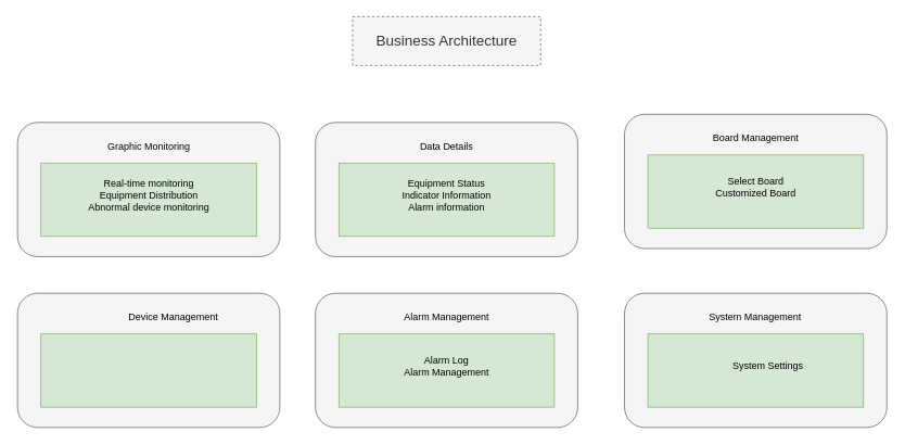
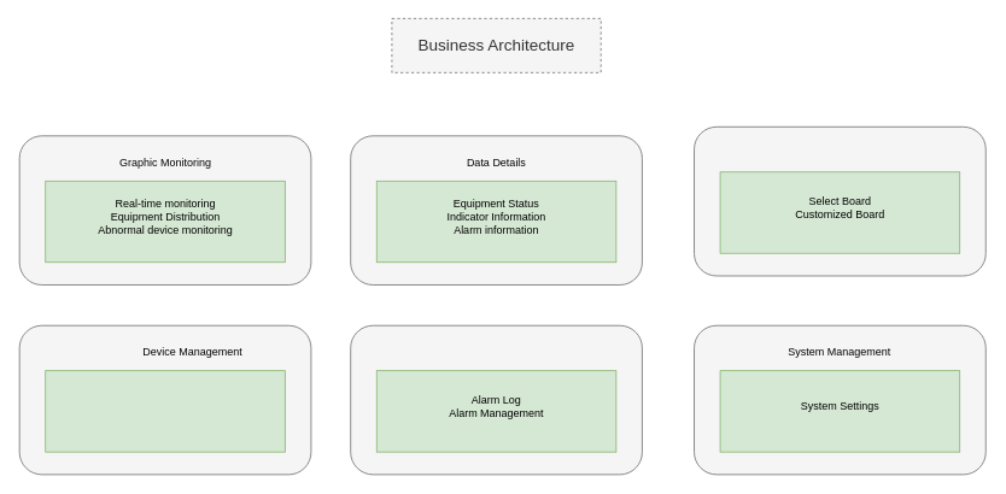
  <mxCell id="0" />
  <mxCell id="1" parent="0" />
  <mxCell id="2" value="" style="rounded=1;whiteSpace=wrap;html=1;fillColor=#f5f5f5;fontColor=#333333;strokeColor=#666666;" parent="1" vertex="1"><mxGeometry x="20.75" y="150" width="322.5" height="165" as="geometry" /></mxCell>
  <mxCell id="3" value="" style="rounded=0;whiteSpace=wrap;html=1;fillColor=#d5e8d4;strokeColor=#82b366;" parent="1" vertex="1"><mxGeometry x="49.5" y="200" width="265" height="90" as="geometry" /></mxCell>
  <mxCell id="4" value="Graphic Monitoring" style="text;html=1;strokeColor=none;fillColor=none;align=center;verticalAlign=middle;whiteSpace=wrap;rounded=0;" parent="1" vertex="1"><mxGeometry x="124.5" y="170" width="115" height="20" as="geometry" /></mxCell>
  <mxCell id="5" value="&lt;div&gt;Real-time monitoring&lt;/div&gt;&lt;div&gt;Equipment Distribution&lt;/div&gt;&lt;div&gt;Abnormal device monitoring&lt;/div&gt;" style="text;html=1;strokeColor=none;fillColor=none;align=center;verticalAlign=middle;whiteSpace=wrap;rounded=0;" parent="1" vertex="1"><mxGeometry x="99.5" y="210" width="165" height="60" as="geometry" /></mxCell>
  <mxCell id="6" value="" style="rounded=1;whiteSpace=wrap;html=1;fillColor=#f5f5f5;fontColor=#333333;strokeColor=#666666;" parent="1" vertex="1"><mxGeometry x="387" y="150" width="322.5" height="165" as="geometry" /></mxCell>
  <mxCell id="7" value="" style="rounded=0;whiteSpace=wrap;html=1;fillColor=#d5e8d4;strokeColor=#82b366;" parent="1" vertex="1"><mxGeometry x="415.75" y="200" width="265" height="90" as="geometry" /></mxCell>
  <mxCell id="8" value="Data Details" style="text;html=1;strokeColor=none;fillColor=none;align=center;verticalAlign=middle;whiteSpace=wrap;rounded=0;" parent="1" vertex="1"><mxGeometry x="490.75" y="170" width="115" height="20" as="geometry" /></mxCell>
  <mxCell id="9" value="&lt;div&gt;Equipment Status&lt;/div&gt;&lt;div&gt;Indicator Information&lt;/div&gt;&lt;div&gt;Alarm information&lt;/div&gt;" style="text;html=1;strokeColor=none;fillColor=none;align=center;verticalAlign=middle;whiteSpace=wrap;rounded=0;" parent="1" vertex="1"><mxGeometry x="465.75" y="210" width="165" height="60" as="geometry" /></mxCell>
  <mxCell id="10" value="" style="rounded=1;whiteSpace=wrap;html=1;fillColor=#f5f5f5;fontColor=#333333;strokeColor=#666666;" parent="1" vertex="1"><mxGeometry x="767" y="140" width="322.5" height="165" as="geometry" /></mxCell>
  <mxCell id="11" value="" style="rounded=0;whiteSpace=wrap;html=1;fillColor=#d5e8d4;strokeColor=#82b366;" parent="1" vertex="1"><mxGeometry x="795.75" y="190" width="265" height="90" as="geometry" /></mxCell>
- <mxCell id="12" value="Board Management" style="text;html=1;strokeColor=none;fillColor=none;align=center;verticalAlign=middle;whiteSpace=wrap;rounded=0;" parent="1" vertex="1"><mxGeometry x="870.75" y="160" width="115" height="20" as="geometry" /></mxCell>
  <mxCell id="13" value="&lt;div&gt;Select Board&lt;/div&gt;&lt;div&gt;Customized Board&lt;/div&gt;" style="text;html=1;strokeColor=none;fillColor=none;align=center;verticalAlign=middle;whiteSpace=wrap;rounded=0;" parent="1" vertex="1"><mxGeometry x="845.75" y="200" width="165" height="60" as="geometry" /></mxCell>
  <mxCell id="14" value="" style="rounded=1;whiteSpace=wrap;html=1;fillColor=#f5f5f5;fontColor=#333333;strokeColor=#666666;" parent="1" vertex="1"><mxGeometry x="20.75" y="360" width="322.5" height="165" as="geometry" /></mxCell>
  <mxCell id="15" value="" style="rounded=0;whiteSpace=wrap;html=1;fillColor=#d5e8d4;strokeColor=#82b366;" parent="1" vertex="1"><mxGeometry x="49.5" y="410" width="265" height="90" as="geometry" /></mxCell>
  <mxCell id="16" value="Device Management" style="text;html=1;strokeColor=none;fillColor=none;align=center;verticalAlign=middle;whiteSpace=wrap;rounded=0;" parent="1" vertex="1"><mxGeometry x="154.5" y="380" width="115" height="20" as="geometry" /></mxCell>
  <mxCell id="17" value="" style="rounded=1;whiteSpace=wrap;html=1;fillColor=#f5f5f5;fontColor=#333333;strokeColor=#666666;" parent="1" vertex="1"><mxGeometry x="387" y="360" width="322.5" height="165" as="geometry" /></mxCell>
  <mxCell id="18" value="" style="rounded=0;whiteSpace=wrap;html=1;fillColor=#d5e8d4;strokeColor=#82b366;" parent="1" vertex="1"><mxGeometry x="415.75" y="410" width="265" height="90" as="geometry" /></mxCell>
- <mxCell id="19" value="Alarm Management" style="text;html=1;strokeColor=none;fillColor=none;align=center;verticalAlign=middle;whiteSpace=wrap;rounded=0;" parent="1" vertex="1"><mxGeometry x="490.75" y="380" width="115" height="20" as="geometry" /></mxCell>
  <mxCell id="20" value="Alarm Log&lt;div&gt;Alarm Management&lt;br&gt;&lt;/div&gt;" style="text;html=1;strokeColor=none;fillColor=none;align=center;verticalAlign=middle;whiteSpace=wrap;rounded=0;" parent="1" vertex="1"><mxGeometry x="465.75" y="420" width="165" height="60" as="geometry" /></mxCell>
  <mxCell id="21" value="" style="rounded=1;whiteSpace=wrap;html=1;fillColor=#f5f5f5;fontColor=#333333;strokeColor=#666666;" parent="1" vertex="1"><mxGeometry x="767" y="360" width="322.5" height="165" as="geometry" /></mxCell>
  <mxCell id="22" value="" style="rounded=0;whiteSpace=wrap;html=1;fillColor=#d5e8d4;strokeColor=#82b366;" parent="1" vertex="1"><mxGeometry x="795.75" y="410" width="265" height="90" as="geometry" /></mxCell>
  <mxCell id="23" value="System Management" style="text;html=1;strokeColor=none;fillColor=none;align=center;verticalAlign=middle;whiteSpace=wrap;rounded=0;" parent="1" vertex="1"><mxGeometry x="865.13" y="380" width="126.25" height="20" as="geometry" /></mxCell>
- <mxCell id="24" value="System Settings" style="text;html=1;strokeColor=none;fillColor=none;align=center;verticalAlign=middle;whiteSpace=wrap;rounded=0;" parent="1" vertex="1"><mxGeometry x="860.75" y="420" width="165" height="60" as="geometry" /></mxCell>
+ <mxCell id="24" value="System Settings" style="text;html=1;strokeColor=none;fillColor=none;align=center;verticalAlign=middle;whiteSpace=wrap;rounded=0;" parent="1" vertex="1"><mxGeometry x="845.75" y="420" width="165" height="60" as="geometry" /></mxCell>
  <mxCell id="25" value="&lt;font style=&quot;font-size: 18px&quot;&gt;Business Architecture&lt;/font&gt;" style="rounded=0;whiteSpace=wrap;html=1;fillColor=#f5f5f5;strokeColor=#666666;fontColor=#333333;dashed=1;" vertex="1" parent="1"><mxGeometry x="432.62" y="20" width="231.25" height="60" as="geometry" /></mxCell>
